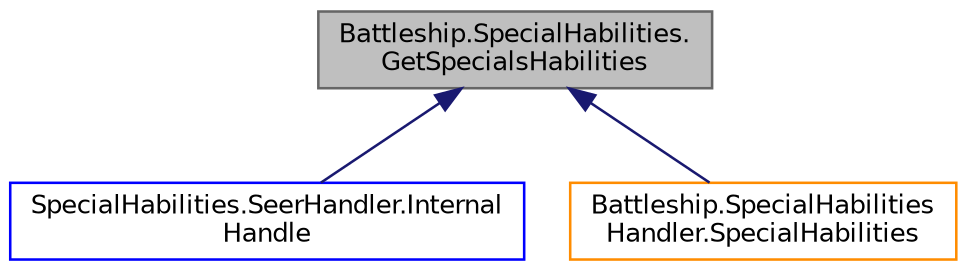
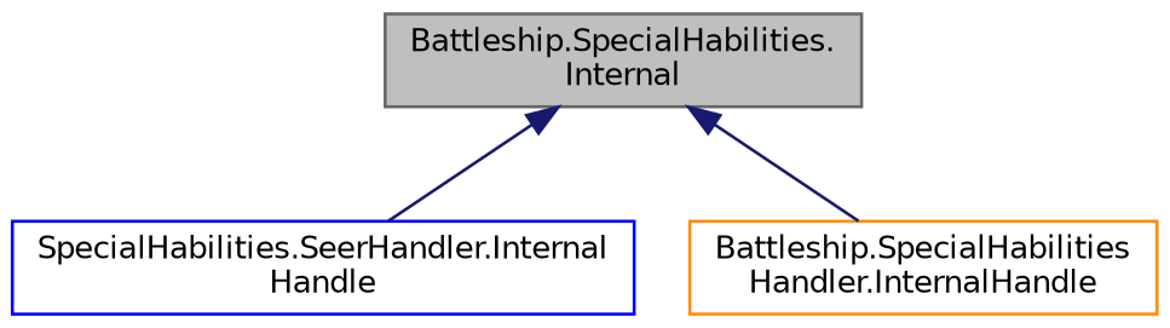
  digraph {
    rankdir=TB
    node [fillcolor=white fontname=Helvetica fontsize=10 shape=record style=filled]
    edge [color=midnightblue dir=back fontname=Helvetica fontsize=10 labelfontname=Helvetica labelfontsize=10 style=solid]
-   n1 [color=gray40 fillcolor=grey75 fontcolor=black height=0.2 label="Battleship.SpecialHabilities.\lGetSpecialsHabilities" width=0.4]
+   n1 [color=gray40 fillcolor=grey75 fontcolor=black height=0.2 label="Battleship.SpecialHabilities.\lInternal" width=0.4]
    n2 [color=blue height=0.2 label="SpecialHabilities.SeerHandler.Internal\lHandle" width=0.4]
-   n3 [color=darkorange height=0.2 label="Battleship.SpecialHabilities\lHandler.SpecialHabilities" width=0.4]
+   n3 [color=darkorange height=0.2 label="Battleship.SpecialHabilities\lHandler.InternalHandle" width=0.4]
    n1 -> n2
    n1 -> n3
  }
